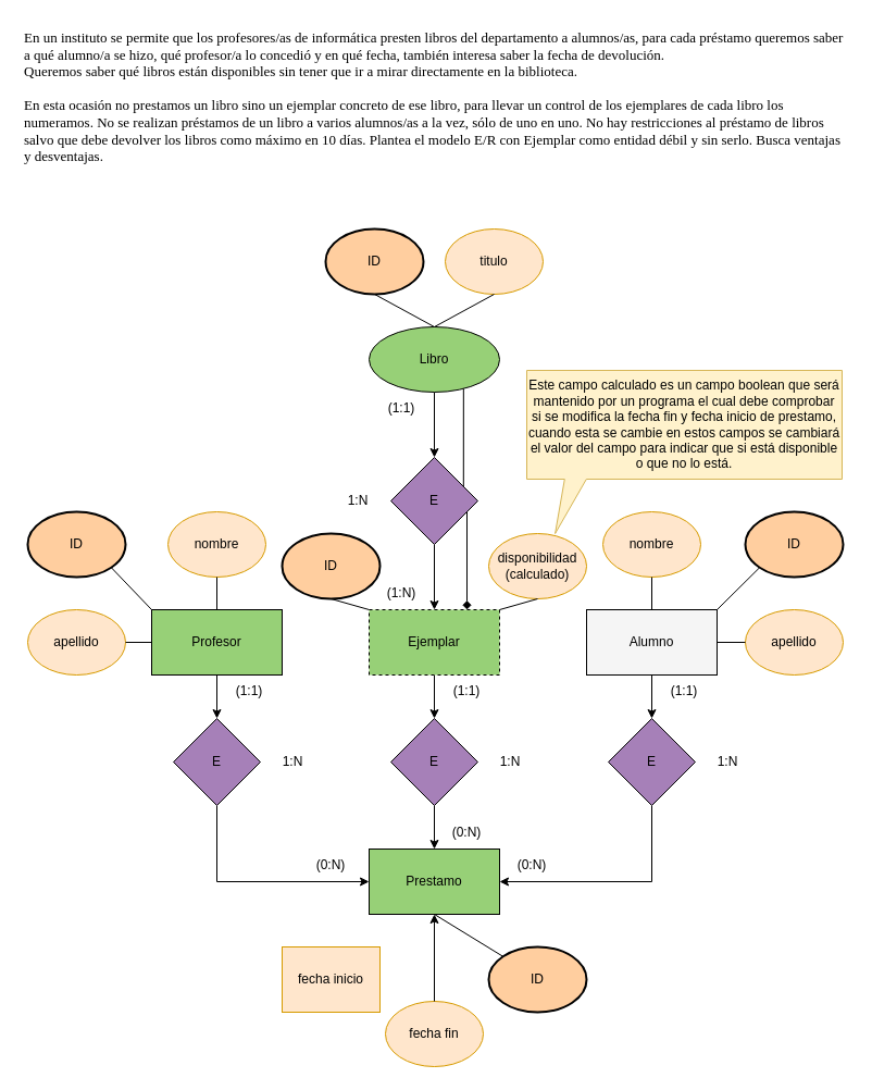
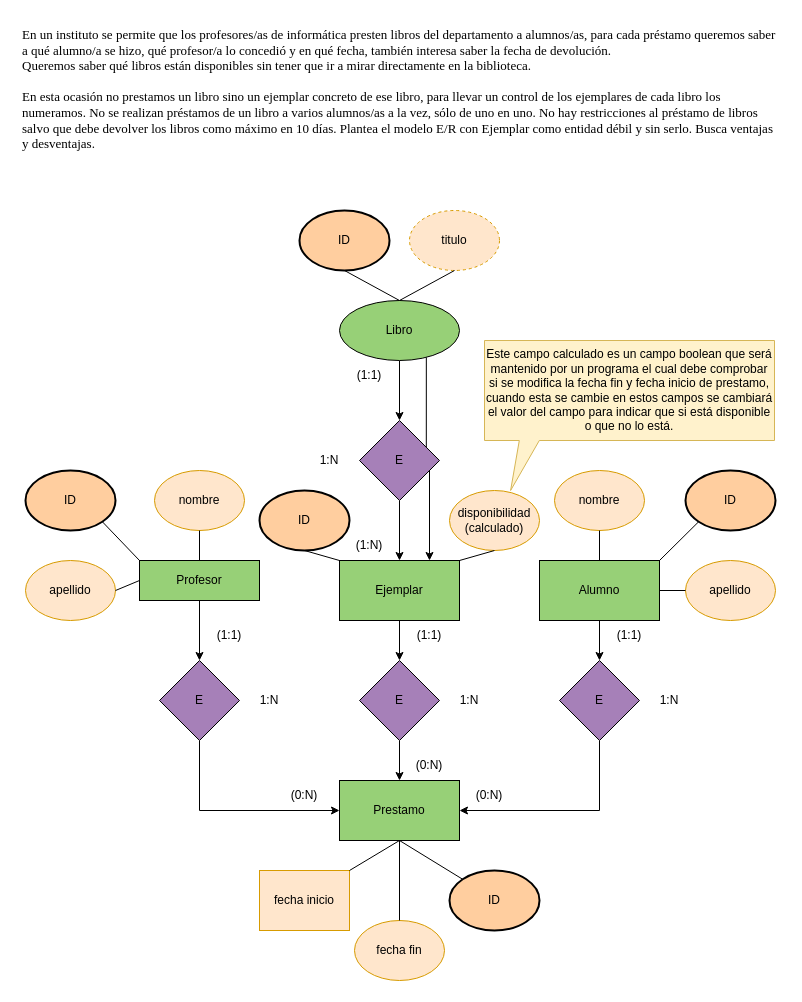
  <mxCell id="0" />
  <mxCell id="1" parent="0" />
  <mxCell id="2" style="edgeStyle=orthogonalEdgeStyle;rounded=0;orthogonalLoop=1;jettySize=auto;html=1;exitX=0.5;exitY=1;exitDx=0;exitDy=0;entryX=0.5;entryY=0;entryDx=0;entryDy=0;" edge="1" parent="1" source="3" target="10"><mxGeometry relative="1" as="geometry" /></mxCell>
- <mxCell id="3" value="Profesor" style="rounded=0;whiteSpace=wrap;html=1;fillColor=#97D077;" vertex="1" parent="1"><mxGeometry x="139" y="560" width="120" height="60" as="geometry" /></mxCell>
+ <mxCell id="3" value="Profesor" style="rounded=0;whiteSpace=wrap;html=1;fillColor=#97D077;" vertex="1" parent="1"><mxGeometry x="139" y="560" width="120" height="40" as="geometry" /></mxCell>
  <mxCell id="4" style="edgeStyle=orthogonalEdgeStyle;rounded=0;orthogonalLoop=1;jettySize=auto;html=1;exitX=0.5;exitY=1;exitDx=0;exitDy=0;entryX=0.5;entryY=0;entryDx=0;entryDy=0;" edge="1" parent="1" source="5" target="14"><mxGeometry relative="1" as="geometry" /></mxCell>
- <mxCell id="5" value="Alumno" style="rounded=0;whiteSpace=wrap;html=1;fillColor=#f5f5f5;" vertex="1" parent="1"><mxGeometry x="539" y="560" width="120" height="60" as="geometry" /></mxCell>
+ <mxCell id="5" value="Alumno" style="rounded=0;whiteSpace=wrap;html=1;fillColor=#97D077;" vertex="1" parent="1"><mxGeometry x="539" y="560" width="120" height="60" as="geometry" /></mxCell>
  <mxCell id="6" style="edgeStyle=orthogonalEdgeStyle;rounded=0;orthogonalLoop=1;jettySize=auto;html=1;exitX=0.5;exitY=1;exitDx=0;exitDy=0;entryX=0.5;entryY=0;entryDx=0;entryDy=0;" edge="1" parent="1" source="7" target="12"><mxGeometry relative="1" as="geometry" /></mxCell>
- <mxCell id="7" value="Ejemplar" style="rounded=0;whiteSpace=wrap;html=1;fillColor=#97D077;dashed=1;" vertex="1" parent="1"><mxGeometry x="339" y="560" width="120" height="60" as="geometry" /></mxCell>
+ <mxCell id="7" value="Ejemplar" style="rounded=0;whiteSpace=wrap;html=1;fillColor=#97D077;" vertex="1" parent="1"><mxGeometry x="339" y="560" width="120" height="60" as="geometry" /></mxCell>
  <mxCell id="8" value="Prestamo" style="rounded=0;whiteSpace=wrap;html=1;fillColor=#97D077;" vertex="1" parent="1"><mxGeometry x="339" y="780" width="120" height="60" as="geometry" /></mxCell>
  <mxCell id="9" style="edgeStyle=orthogonalEdgeStyle;rounded=0;orthogonalLoop=1;jettySize=auto;html=1;exitX=0.5;exitY=1;exitDx=0;exitDy=0;entryX=0;entryY=0.5;entryDx=0;entryDy=0;" edge="1" parent="1" source="10" target="8"><mxGeometry relative="1" as="geometry" /></mxCell>
  <mxCell id="10" value="E" style="rhombus;whiteSpace=wrap;html=1;fillColor=#A680B8;" vertex="1" parent="1"><mxGeometry x="159" y="660" width="80" height="80" as="geometry" /></mxCell>
  <mxCell id="11" style="edgeStyle=orthogonalEdgeStyle;rounded=0;orthogonalLoop=1;jettySize=auto;html=1;exitX=0.5;exitY=1;exitDx=0;exitDy=0;entryX=0.5;entryY=0;entryDx=0;entryDy=0;" edge="1" parent="1" source="12" target="8"><mxGeometry relative="1" as="geometry" /></mxCell>
  <mxCell id="12" value="E" style="rhombus;whiteSpace=wrap;html=1;fillColor=#A680B8;" vertex="1" parent="1"><mxGeometry x="359" y="660" width="80" height="80" as="geometry" /></mxCell>
  <mxCell id="13" style="edgeStyle=orthogonalEdgeStyle;rounded=0;orthogonalLoop=1;jettySize=auto;html=1;exitX=0.5;exitY=1;exitDx=0;exitDy=0;entryX=1;entryY=0.5;entryDx=0;entryDy=0;" edge="1" parent="1" source="14" target="8"><mxGeometry relative="1" as="geometry" /></mxCell>
  <mxCell id="14" value="E" style="rhombus;whiteSpace=wrap;html=1;fillColor=#A680B8;" vertex="1" parent="1"><mxGeometry x="559" y="660" width="80" height="80" as="geometry" /></mxCell>
  <mxCell id="15" style="rounded=0;orthogonalLoop=1;jettySize=auto;html=1;exitX=1;exitY=1;exitDx=0;exitDy=0;entryX=0;entryY=0;entryDx=0;entryDy=0;endArrow=none;endFill=0;" edge="1" parent="1" source="16" target="3"><mxGeometry relative="1" as="geometry" /></mxCell>
  <mxCell id="16" value="ID" style="ellipse;whiteSpace=wrap;html=1;strokeWidth=2;fillColor=#FFCE9F;" vertex="1" parent="1"><mxGeometry x="25" y="470" width="90" height="60" as="geometry" /></mxCell>
  <mxCell id="17" value="fecha inicio" style="whiteSpace=wrap;html=1;fillColor=#ffe6cc;strokeColor=#d79b00;rounded=0;" vertex="1" parent="1"><mxGeometry x="259" y="870" width="90" height="60" as="geometry" /></mxCell>
  <mxCell id="18" value="ID" style="ellipse;whiteSpace=wrap;html=1;strokeWidth=2;fillColor=#FFCE9F;" vertex="1" parent="1"><mxGeometry x="259" y="490" width="90" height="60" as="geometry" /></mxCell>
  <mxCell id="19" value="ID" style="ellipse;whiteSpace=wrap;html=1;strokeWidth=2;fillColor=#FFCE9F;" vertex="1" parent="1"><mxGeometry x="685" y="470" width="90" height="60" as="geometry" /></mxCell>
  <mxCell id="20" value="ID" style="ellipse;whiteSpace=wrap;html=1;strokeWidth=2;fillColor=#FFCE9F;" vertex="1" parent="1"><mxGeometry x="449" y="870" width="90" height="60" as="geometry" /></mxCell>
  <mxCell id="21" value="nombre" style="ellipse;whiteSpace=wrap;html=1;fillColor=#ffe6cc;strokeColor=#d79b00;" vertex="1" parent="1"><mxGeometry x="554" y="470" width="90" height="60" as="geometry" /></mxCell>
  <mxCell id="22" value="apellido" style="ellipse;whiteSpace=wrap;html=1;fillColor=#ffe6cc;strokeColor=#d79b00;" vertex="1" parent="1"><mxGeometry x="685" y="560" width="90" height="60" as="geometry" /></mxCell>
  <mxCell id="23" value="nombre" style="ellipse;whiteSpace=wrap;html=1;fillColor=#ffe6cc;strokeColor=#d79b00;" vertex="1" parent="1"><mxGeometry x="154" y="470" width="90" height="60" as="geometry" /></mxCell>
  <mxCell id="24" value="apellido" style="ellipse;whiteSpace=wrap;html=1;fillColor=#ffe6cc;strokeColor=#d79b00;" vertex="1" parent="1"><mxGeometry x="25" y="560" width="90" height="60" as="geometry" /></mxCell>
  <mxCell id="25" value="" style="endArrow=none;html=1;rounded=0;entryX=0.5;entryY=1;entryDx=0;entryDy=0;exitX=0.5;exitY=0;exitDx=0;exitDy=0;" edge="1" parent="1" source="3" target="23"><mxGeometry width="50" height="50" relative="1" as="geometry"><mxPoint x="255" y="610" as="sourcePoint" /><mxPoint x="305" y="560" as="targetPoint" /></mxGeometry></mxCell>
  <mxCell id="26" value="" style="endArrow=none;html=1;rounded=0;exitX=1;exitY=0.5;exitDx=0;exitDy=0;entryX=0;entryY=0.5;entryDx=0;entryDy=0;" edge="1" parent="1" source="24" target="3"><mxGeometry width="50" height="50" relative="1" as="geometry"><mxPoint x="255" y="610" as="sourcePoint" /><mxPoint x="305" y="560" as="targetPoint" /></mxGeometry></mxCell>
  <mxCell id="27" value="" style="endArrow=none;html=1;rounded=0;entryX=0.5;entryY=0;entryDx=0;entryDy=0;exitX=0.5;exitY=1;exitDx=0;exitDy=0;" edge="1" parent="1" source="21" target="5"><mxGeometry width="50" height="50" relative="1" as="geometry"><mxPoint x="255" y="610" as="sourcePoint" /><mxPoint x="305" y="560" as="targetPoint" /></mxGeometry></mxCell>
  <mxCell id="28" value="" style="endArrow=none;html=1;rounded=0;entryX=1;entryY=0;entryDx=0;entryDy=0;exitX=0;exitY=1;exitDx=0;exitDy=0;" edge="1" parent="1" source="19" target="5"><mxGeometry width="50" height="50" relative="1" as="geometry"><mxPoint x="695" y="540" as="sourcePoint" /><mxPoint x="305" y="560" as="targetPoint" /></mxGeometry></mxCell>
  <mxCell id="29" value="" style="endArrow=none;html=1;rounded=0;entryX=1;entryY=0.5;entryDx=0;entryDy=0;exitX=0;exitY=0.5;exitDx=0;exitDy=0;" edge="1" parent="1" source="22" target="5"><mxGeometry width="50" height="50" relative="1" as="geometry"><mxPoint x="255" y="610" as="sourcePoint" /><mxPoint x="305" y="560" as="targetPoint" /></mxGeometry></mxCell>
  <mxCell id="30" value="fecha fin" style="ellipse;whiteSpace=wrap;html=1;fillColor=#ffe6cc;strokeColor=#d79b00;" vertex="1" parent="1"><mxGeometry x="354" y="920" width="90" height="60" as="geometry" /></mxCell>
  <mxCell id="31" value="(0:N)" style="text;html=1;strokeColor=none;fillColor=none;align=center;verticalAlign=middle;whiteSpace=wrap;rounded=0;" vertex="1" parent="1"><mxGeometry x="274" y="780" width="60" height="30" as="geometry" /></mxCell>
  <mxCell id="32" value="(1:1)" style="text;html=1;strokeColor=none;fillColor=none;align=center;verticalAlign=middle;whiteSpace=wrap;rounded=0;" vertex="1" parent="1"><mxGeometry x="199" y="620" width="60" height="30" as="geometry" /></mxCell>
  <mxCell id="33" value="1:N" style="text;html=1;strokeColor=none;fillColor=none;align=center;verticalAlign=middle;whiteSpace=wrap;rounded=0;" vertex="1" parent="1"><mxGeometry x="239" y="685" width="60" height="30" as="geometry" /></mxCell>
  <mxCell id="34" value="(0:N)" style="text;html=1;strokeColor=none;fillColor=none;align=center;verticalAlign=middle;whiteSpace=wrap;rounded=0;" vertex="1" parent="1"><mxGeometry x="399" y="750" width="60" height="30" as="geometry" /></mxCell>
  <mxCell id="35" value="(1:1)" style="text;html=1;strokeColor=none;fillColor=none;align=center;verticalAlign=middle;whiteSpace=wrap;rounded=0;" vertex="1" parent="1"><mxGeometry x="399" y="620" width="60" height="30" as="geometry" /></mxCell>
  <mxCell id="36" value="1:N" style="text;html=1;strokeColor=none;fillColor=none;align=center;verticalAlign=middle;whiteSpace=wrap;rounded=0;" vertex="1" parent="1"><mxGeometry x="439" y="685" width="60" height="30" as="geometry" /></mxCell>
  <mxCell id="37" value="(0:N)" style="text;html=1;strokeColor=none;fillColor=none;align=center;verticalAlign=middle;whiteSpace=wrap;rounded=0;" vertex="1" parent="1"><mxGeometry x="459" y="780" width="60" height="30" as="geometry" /></mxCell>
  <mxCell id="38" value="(1:1)" style="text;html=1;strokeColor=none;fillColor=none;align=center;verticalAlign=middle;whiteSpace=wrap;rounded=0;" vertex="1" parent="1"><mxGeometry x="599" y="620" width="60" height="30" as="geometry" /></mxCell>
  <mxCell id="39" value="1:N" style="text;html=1;strokeColor=none;fillColor=none;align=center;verticalAlign=middle;whiteSpace=wrap;rounded=0;" vertex="1" parent="1"><mxGeometry x="639" y="685" width="60" height="30" as="geometry" /></mxCell>
- <mxCell id="41" value="" style="endArrow=classic;html=1;rounded=0;exitX=0.5;exitY=0;exitDx=0;exitDy=0;entryX=0.5;entryY=1;entryDx=0;entryDy=0;" edge="1" parent="1" source="30" target="8"><mxGeometry width="50" height="50" relative="1" as="geometry"><mxPoint x="255" y="710" as="sourcePoint" /><mxPoint x="395" y="840" as="targetPoint" /></mxGeometry></mxCell>
+ <mxCell id="40" value="" style="endArrow=none;html=1;rounded=0;entryX=0.5;entryY=1;entryDx=0;entryDy=0;exitX=1;exitY=0;exitDx=0;exitDy=0;" edge="1" parent="1" source="17" target="8"><mxGeometry width="50" height="50" relative="1" as="geometry"><mxPoint x="255" y="710" as="sourcePoint" /><mxPoint x="305" y="660" as="targetPoint" /></mxGeometry></mxCell>
+ <mxCell id="41" value="" style="endArrow=none;html=1;rounded=0;exitX=0.5;exitY=0;exitDx=0;exitDy=0;entryX=0.5;entryY=1;entryDx=0;entryDy=0;" edge="1" parent="1" source="30" target="8"><mxGeometry width="50" height="50" relative="1" as="geometry"><mxPoint x="255" y="710" as="sourcePoint" /><mxPoint x="395" y="840" as="targetPoint" /></mxGeometry></mxCell>
  <mxCell id="42" value="" style="endArrow=none;html=1;rounded=0;entryX=0.5;entryY=1;entryDx=0;entryDy=0;exitX=0;exitY=0;exitDx=0;exitDy=0;" edge="1" parent="1" source="20" target="8"><mxGeometry width="50" height="50" relative="1" as="geometry"><mxPoint x="255" y="710" as="sourcePoint" /><mxPoint x="305" y="660" as="targetPoint" /></mxGeometry></mxCell>
  <mxCell id="43" value="disponibilidad&lt;br&gt;(calculado)" style="ellipse;whiteSpace=wrap;html=1;fillColor=#ffe6cc;strokeColor=#d79b00;" vertex="1" parent="1"><mxGeometry x="449" y="490" width="90" height="60" as="geometry" /></mxCell>
  <mxCell id="44" value="Este campo calculado es un campo boolean que será mantenido por un programa el cual debe comprobar si se modifica la fecha fin y fecha inicio de prestamo, cuando esta se cambie en estos campos se cambiará el valor del campo para indicar que si está disponible o que no lo está.&lt;div style=&quot;text-align: justify;&quot;&gt;&lt;/div&gt;" style="shape=callout;whiteSpace=wrap;html=1;perimeter=calloutPerimeter;position2=0.09;fillColor=#fff2cc;strokeColor=#d6b656;size=50;position=0.12;" vertex="1" parent="1"><mxGeometry x="484" y="340" width="290" height="150" as="geometry" /></mxCell>
  <mxCell id="45" style="edgeStyle=orthogonalEdgeStyle;rounded=0;orthogonalLoop=1;jettySize=auto;html=1;exitX=0.5;exitY=1;exitDx=0;exitDy=0;entryX=0.5;entryY=0;entryDx=0;entryDy=0;" edge="1" parent="1" source="47" target="53"><mxGeometry relative="1" as="geometry" /></mxCell>
- <mxCell id="46" style="edgeStyle=orthogonalEdgeStyle;rounded=0;orthogonalLoop=1;jettySize=auto;html=1;exitX=0.75;exitY=1;exitDx=0;exitDy=0;entryX=0.75;entryY=0;entryDx=0;entryDy=0;endArrow=diamond;" edge="1" parent="1" source="47" target="7"><mxGeometry relative="1" as="geometry" /></mxCell>
+ <mxCell id="46" style="edgeStyle=orthogonalEdgeStyle;rounded=0;orthogonalLoop=1;jettySize=auto;html=1;exitX=0.75;exitY=1;exitDx=0;exitDy=0;entryX=0.75;entryY=0;entryDx=0;entryDy=0;" edge="1" parent="1" source="47" target="7"><mxGeometry relative="1" as="geometry" /></mxCell>
  <mxCell id="47" value="Libro" style="ellipse;whiteSpace=wrap;html=1;fillColor=#97D077;" vertex="1" parent="1"><mxGeometry x="339" y="300" width="120" height="60" as="geometry" /></mxCell>
  <mxCell id="48" value="ID" style="ellipse;whiteSpace=wrap;html=1;strokeWidth=2;fillColor=#FFCE9F;" vertex="1" parent="1"><mxGeometry x="299" y="210" width="90" height="60" as="geometry" /></mxCell>
- <mxCell id="49" value="titulo" style="ellipse;whiteSpace=wrap;html=1;fillColor=#ffe6cc;strokeColor=#d79b00;" vertex="1" parent="1"><mxGeometry x="409" y="210" width="90" height="60" as="geometry" /></mxCell>
+ <mxCell id="49" value="titulo" style="ellipse;whiteSpace=wrap;html=1;fillColor=#ffe6cc;strokeColor=#d79b00;dashed=1;" vertex="1" parent="1"><mxGeometry x="409" y="210" width="90" height="60" as="geometry" /></mxCell>
  <mxCell id="50" value="" style="endArrow=none;html=1;rounded=0;entryX=0.5;entryY=0;entryDx=0;entryDy=0;exitX=0.5;exitY=1;exitDx=0;exitDy=0;" edge="1" parent="1" source="49" target="47"><mxGeometry width="50" height="50" relative="1" as="geometry"><mxPoint x="523.5" y="370" as="sourcePoint" /><mxPoint x="573.5" y="320" as="targetPoint" /></mxGeometry></mxCell>
  <mxCell id="51" value="" style="endArrow=none;html=1;rounded=0;entryX=0.5;entryY=0;entryDx=0;entryDy=0;exitX=0.5;exitY=1;exitDx=0;exitDy=0;" edge="1" parent="1" source="48" target="47"><mxGeometry width="50" height="50" relative="1" as="geometry"><mxPoint x="523.5" y="370" as="sourcePoint" /><mxPoint x="573.5" y="320" as="targetPoint" /></mxGeometry></mxCell>
  <mxCell id="52" style="edgeStyle=orthogonalEdgeStyle;rounded=0;orthogonalLoop=1;jettySize=auto;html=1;exitX=0.5;exitY=1;exitDx=0;exitDy=0;entryX=0.5;entryY=0;entryDx=0;entryDy=0;" edge="1" parent="1" source="53" target="7"><mxGeometry relative="1" as="geometry" /></mxCell>
  <mxCell id="53" value="E" style="rhombus;whiteSpace=wrap;html=1;fillColor=#A680B8;" vertex="1" parent="1"><mxGeometry x="359" y="420" width="80" height="80" as="geometry" /></mxCell>
  <mxCell id="54" value="" style="endArrow=none;html=1;rounded=0;entryX=0;entryY=0;entryDx=0;entryDy=0;exitX=0.5;exitY=1;exitDx=0;exitDy=0;" edge="1" parent="1" source="18" target="7"><mxGeometry width="50" height="50" relative="1" as="geometry"><mxPoint x="455" y="530" as="sourcePoint" /><mxPoint x="505" y="480" as="targetPoint" /></mxGeometry></mxCell>
  <mxCell id="55" value="" style="endArrow=none;html=1;rounded=0;entryX=1;entryY=0;entryDx=0;entryDy=0;exitX=0.5;exitY=1;exitDx=0;exitDy=0;" edge="1" parent="1" source="43" target="7"><mxGeometry width="50" height="50" relative="1" as="geometry"><mxPoint x="455" y="530" as="sourcePoint" /><mxPoint x="505" y="480" as="targetPoint" /></mxGeometry></mxCell>
  <mxCell id="56" value="En un instituto se permite que los profesores/as de informática presten libros del departamento a alumnos/as, para cada préstamo queremos saber a qué alumno/a se hizo, qué profesor/a lo concedió y en qué fecha, también interesa saber la fecha de devolución.&lt;br style=&quot;font-size: 13px;&quot;&gt;Queremos saber qué libros están disponibles sin tener que ir a mirar directamente en la biblioteca.&lt;br&gt;&lt;br style=&quot;font-size: 13px;&quot;&gt;En esta ocasión no prestamos un libro sino un ejemplar concreto de ese libro, para llevar un control de los ejemplares de cada libro los numeramos. No se realizan préstamos de un libro a varios alumnos/as a la vez, sólo de uno en uno. No hay restricciones al préstamo de libros salvo que debe devolver los libros como máximo en 10 días. Plantea el modelo E/R con Ejemplar como entidad débil y sin serlo. Busca ventajas y desventajas." style="text;html=1;strokeColor=none;fillColor=none;align=left;verticalAlign=top;whiteSpace=wrap;rounded=0;fontFamily=Verdana;fontSize=13;" vertex="1" parent="1"><mxGeometry x="20" y="20" width="760" height="180" as="geometry" /></mxCell>
  <mxCell id="57" value="(1:N)" style="text;html=1;strokeColor=none;fillColor=none;align=center;verticalAlign=middle;whiteSpace=wrap;rounded=0;" vertex="1" parent="1"><mxGeometry x="339" y="530" width="60" height="30" as="geometry" /></mxCell>
  <mxCell id="58" value="(1:1)" style="text;html=1;strokeColor=none;fillColor=none;align=center;verticalAlign=middle;whiteSpace=wrap;rounded=0;" vertex="1" parent="1"><mxGeometry x="339" y="360" width="60" height="30" as="geometry" /></mxCell>
  <mxCell id="59" value="1:N" style="text;html=1;strokeColor=none;fillColor=none;align=center;verticalAlign=middle;whiteSpace=wrap;rounded=0;" vertex="1" parent="1"><mxGeometry x="299" y="445" width="60" height="30" as="geometry" /></mxCell>
